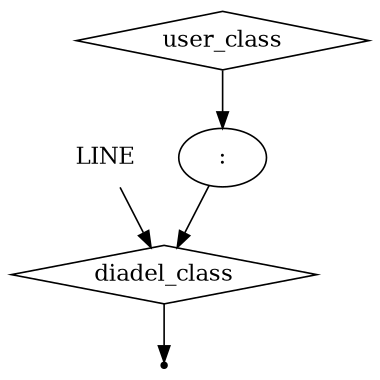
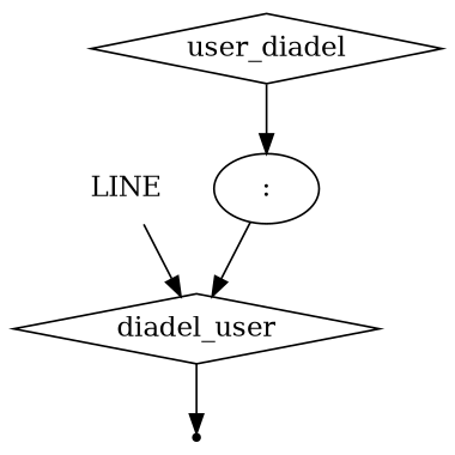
  digraph {
    node [shape=diamond]
    n1 [label=LINE shape=plaintext]
-   n2 [label=diadel_class]
-   n3 [label=user_class]
+   n2 [label=diadel_user]
+   n3 [label=user_diadel]
    n4 [label=":" shape=oval]
    end [shape=point]
    n1 -> n2
    n2 -> end
    n3 -> n4
    n4 -> n2
  }
